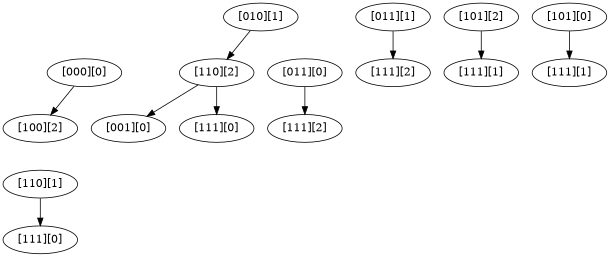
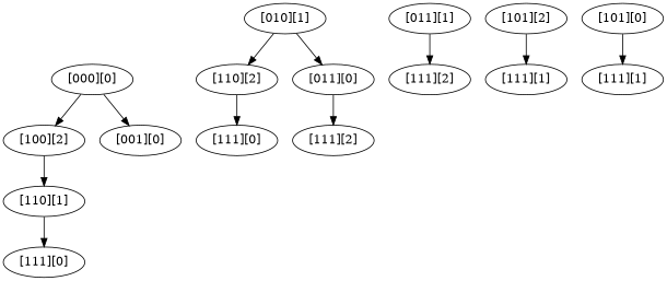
  digraph {
    n1 [label="[000][0]"]
    n2 [label="[001][0]"]
    n3 [label="[100][2]"]
    n4 [label="[010][1]"]
    n5 [label="[110][2]"]
    n6 [label="[011][0]"]
    n7 [label="[110][1]"]
    n8 [label="[011][1]"]
    n9 [label="[111][2]"]
    n10 [label="[101][2]"]
    n11 [label="[111][1]"]
    n12 [label="[111][0]"]
    n13 [label="[111][2]"]
    n14 [label="[111][0]"]
    n15 [label="[101][0]"]
    n16 [label="[111][1]"]
-   n5 -> n2
+   n1 -> n2
    n1 -> n3
+   n3 -> n7
    n4 -> n5
+   n4 -> n6
    n5 -> n12
    n6 -> n13
    n7 -> n14
    n8 -> n9
    n10 -> n11
    n15 -> n16
  }
